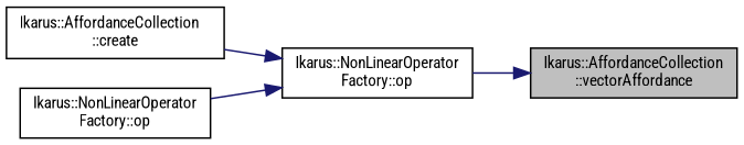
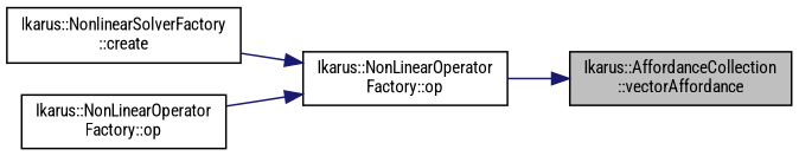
  digraph {
    rankdir=RL
    fontname="Roboto Condensed"
    node [color=black fillcolor=white fontname="Roboto Condensed" fontsize=10 shape=record style=filled]
    edge [color=midnightblue dir=back fontname="Roboto Condensed" fontsize=10 labelfontname=Helvetica labelfontsize=10 style=solid]
    n1 [fillcolor=grey75 fontcolor=black height=0.2 label="Ikarus::AffordanceCollection\l::vectorAffordance" width=0.4]
    n2 [height=0.2 label="Ikarus::NonLinearOperator\lFactory::op" width=0.4]
-   n3 [height=0.2 label="Ikarus::AffordanceCollection\l::create" width=0.4]
+   n3 [height=0.2 label="Ikarus::NonlinearSolverFactory\l::create" width=0.4]
    n4 [height=0.2 label="Ikarus::NonLinearOperator\lFactory::op" width=0.4]
    n1 -> n2
    n2 -> n3
    n2 -> n4
  }
